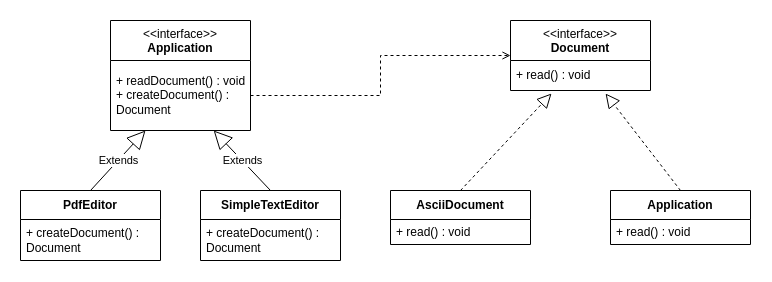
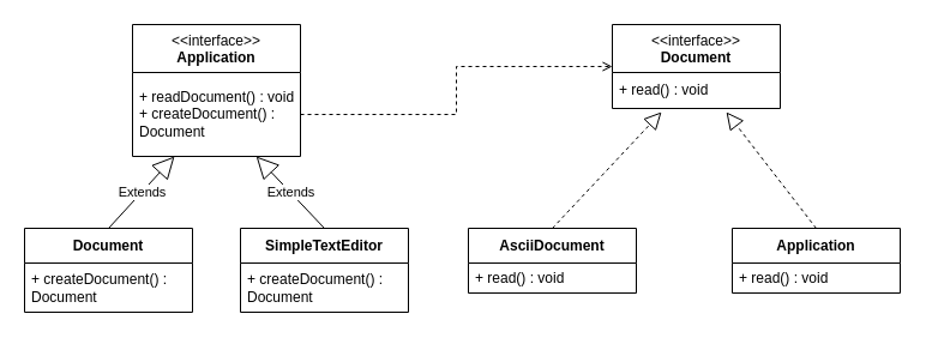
  <mxCell id="0" />
  <mxCell id="1" parent="0" />
  <mxCell id="2" value="&amp;lt;&amp;lt;interface&amp;gt;&amp;gt;&lt;br&gt;&lt;b&gt;Application&lt;/b&gt;" style="swimlane;fontStyle=0;align=center;verticalAlign=top;childLayout=stackLayout;horizontal=1;startSize=40;horizontalStack=0;resizeParent=1;resizeParentMax=0;resizeLast=0;collapsible=0;marginBottom=0;html=1;whiteSpace=wrap;" parent="1" vertex="1"><mxGeometry x="110" y="20" width="140" height="110" as="geometry" /></mxCell>
  <mxCell id="3" value="&lt;div&gt;+ readDocument() : void&lt;/div&gt;&lt;div&gt;+ createDocument() : Document&lt;br&gt;&lt;/div&gt;" style="text;html=1;strokeColor=none;fillColor=none;align=left;verticalAlign=middle;spacingLeft=4;spacingRight=4;overflow=hidden;rotatable=0;points=[[0,0.5],[1,0.5]];portConstraint=eastwest;whiteSpace=wrap;" parent="2" vertex="1"><mxGeometry y="40" width="140" height="70" as="geometry" /></mxCell>
  <mxCell id="4" value="&amp;lt;&amp;lt;interface&amp;gt;&amp;gt;&lt;br&gt;&lt;b&gt;Document&lt;/b&gt;" style="swimlane;fontStyle=0;align=center;verticalAlign=top;childLayout=stackLayout;horizontal=1;startSize=40;horizontalStack=0;resizeParent=1;resizeParentMax=0;resizeLast=0;collapsible=0;marginBottom=0;html=1;whiteSpace=wrap;" parent="1" vertex="1"><mxGeometry x="510" y="20" width="140" height="70" as="geometry" /></mxCell>
  <mxCell id="5" value="+ read() : void" style="text;html=1;strokeColor=none;fillColor=none;align=left;verticalAlign=middle;spacingLeft=4;spacingRight=4;overflow=hidden;rotatable=0;points=[[0,0.5],[1,0.5]];portConstraint=eastwest;whiteSpace=wrap;" parent="4" vertex="1"><mxGeometry y="40" width="140" height="30" as="geometry" /></mxCell>
  <mxCell id="6" value="AsciiDocument" style="swimlane;fontStyle=1;align=center;verticalAlign=middle;childLayout=stackLayout;horizontal=1;startSize=29;horizontalStack=0;resizeParent=1;resizeParentMax=0;resizeLast=0;collapsible=0;marginBottom=0;html=1;whiteSpace=wrap;" parent="1" vertex="1"><mxGeometry x="390" y="190" width="140" height="54" as="geometry" /></mxCell>
  <mxCell id="7" value="+ read() : void" style="text;html=1;strokeColor=none;fillColor=none;align=left;verticalAlign=middle;spacingLeft=4;spacingRight=4;overflow=hidden;rotatable=0;points=[[0,0.5],[1,0.5]];portConstraint=eastwest;whiteSpace=wrap;" parent="6" vertex="1"><mxGeometry y="29" width="140" height="25" as="geometry" /></mxCell>
  <mxCell id="8" value="Application" style="swimlane;fontStyle=1;align=center;verticalAlign=middle;childLayout=stackLayout;horizontal=1;startSize=29;horizontalStack=0;resizeParent=1;resizeParentMax=0;resizeLast=0;collapsible=0;marginBottom=0;html=1;whiteSpace=wrap;" parent="1" vertex="1"><mxGeometry x="610" y="190" width="140" height="54" as="geometry" /></mxCell>
  <mxCell id="9" value="+ read() : void" style="text;html=1;strokeColor=none;fillColor=none;align=left;verticalAlign=middle;spacingLeft=4;spacingRight=4;overflow=hidden;rotatable=0;points=[[0,0.5],[1,0.5]];portConstraint=eastwest;whiteSpace=wrap;" parent="8" vertex="1"><mxGeometry y="29" width="140" height="25" as="geometry" /></mxCell>
- <mxCell id="10" value="PdfEditor" style="swimlane;fontStyle=1;align=center;verticalAlign=middle;childLayout=stackLayout;horizontal=1;startSize=29;horizontalStack=0;resizeParent=1;resizeParentMax=0;resizeLast=0;collapsible=0;marginBottom=0;html=1;whiteSpace=wrap;" parent="1" vertex="1"><mxGeometry x="20" y="190" width="140" height="70" as="geometry" /></mxCell>
+ <mxCell id="10" value="Document" style="swimlane;fontStyle=1;align=center;verticalAlign=middle;childLayout=stackLayout;horizontal=1;startSize=29;horizontalStack=0;resizeParent=1;resizeParentMax=0;resizeLast=0;collapsible=0;marginBottom=0;html=1;whiteSpace=wrap;" parent="1" vertex="1"><mxGeometry x="20" y="190" width="140" height="70" as="geometry" /></mxCell>
  <mxCell id="11" value="+ createDocument() : Document" style="text;html=1;strokeColor=none;fillColor=none;align=left;verticalAlign=middle;spacingLeft=4;spacingRight=4;overflow=hidden;rotatable=0;points=[[0,0.5],[1,0.5]];portConstraint=eastwest;whiteSpace=wrap;" parent="10" vertex="1"><mxGeometry y="29" width="140" height="41" as="geometry" /></mxCell>
  <mxCell id="12" value="SimpleTextEditor" style="swimlane;fontStyle=1;align=center;verticalAlign=middle;childLayout=stackLayout;horizontal=1;startSize=29;horizontalStack=0;resizeParent=1;resizeParentMax=0;resizeLast=0;collapsible=0;marginBottom=0;html=1;whiteSpace=wrap;" parent="1" vertex="1"><mxGeometry x="200" y="190" width="140" height="70" as="geometry" /></mxCell>
  <mxCell id="13" value="+ createDocument() : Document" style="text;html=1;strokeColor=none;fillColor=none;align=left;verticalAlign=middle;spacingLeft=4;spacingRight=4;overflow=hidden;rotatable=0;points=[[0,0.5],[1,0.5]];portConstraint=eastwest;whiteSpace=wrap;" parent="12" vertex="1"><mxGeometry y="29" width="140" height="41" as="geometry" /></mxCell>
  <mxCell id="14" value="Extends" style="endArrow=block;endSize=16;endFill=0;html=1;rounded=0;exitX=0.5;exitY=0;exitDx=0;exitDy=0;" parent="1" source="10" edge="1"><mxGeometry width="160" relative="1" as="geometry"><mxPoint x="40" y="100" as="sourcePoint" /><mxPoint x="145" y="130" as="targetPoint" /></mxGeometry></mxCell>
  <mxCell id="15" value="Extends" style="endArrow=block;endSize=16;endFill=0;html=1;rounded=0;exitX=0.5;exitY=0;exitDx=0;exitDy=0;" parent="1" source="12" target="3" edge="1"><mxGeometry width="160" relative="1" as="geometry"><mxPoint x="100" y="200" as="sourcePoint" /><mxPoint x="190" y="140" as="targetPoint" /></mxGeometry></mxCell>
  <mxCell id="16" value="" style="endArrow=block;dashed=1;endFill=0;endSize=12;html=1;rounded=0;entryX=0.293;entryY=1.1;entryDx=0;entryDy=0;entryPerimeter=0;exitX=0.5;exitY=0;exitDx=0;exitDy=0;" parent="1" source="6" target="5" edge="1"><mxGeometry width="160" relative="1" as="geometry"><mxPoint x="370" y="140" as="sourcePoint" /><mxPoint x="530" y="140" as="targetPoint" /></mxGeometry></mxCell>
  <mxCell id="17" value="" style="endArrow=block;dashed=1;endFill=0;endSize=12;html=1;rounded=0;entryX=0.679;entryY=1.1;entryDx=0;entryDy=0;entryPerimeter=0;exitX=0.5;exitY=0;exitDx=0;exitDy=0;" parent="1" source="8" target="5" edge="1"><mxGeometry width="160" relative="1" as="geometry"><mxPoint x="500" y="200" as="sourcePoint" /><mxPoint x="541" y="103" as="targetPoint" /></mxGeometry></mxCell>
  <mxCell id="18" style="edgeStyle=orthogonalEdgeStyle;rounded=0;orthogonalLoop=1;jettySize=auto;html=1;entryX=0;entryY=0.5;entryDx=0;entryDy=0;dashed=1;endArrow=open;endFill=0;" edge="1" parent="1" source="3" target="4"><mxGeometry relative="1" as="geometry" /></mxCell>
